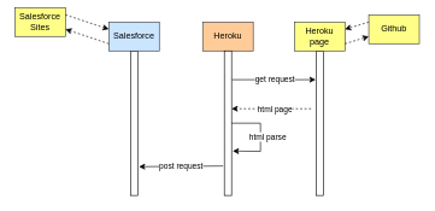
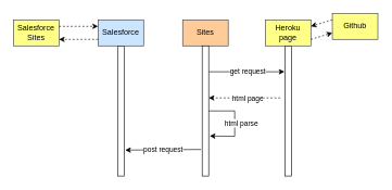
  <mxCell id="0" />
  <mxCell id="1" parent="0" />
- <mxCell id="2" value="Heroku" style="rounded=0;whiteSpace=wrap;html=1;fillColor=#ffcc99;strokeColor=#36393d;" parent="1" vertex="1"><mxGeometry x="280" y="30" width="70" height="40" as="geometry" /></mxCell>
+ <mxCell id="2" value="Sites" style="rounded=0;whiteSpace=wrap;html=1;fillColor=#ffcc99;strokeColor=#36393d;" parent="1" vertex="1"><mxGeometry x="280" y="30" width="70" height="40" as="geometry" /></mxCell>
  <mxCell id="3" value="" style="endArrow=classic;html=1;rounded=0;entryX=1;entryY=0.4;entryDx=0;entryDy=0;dashed=1;entryPerimeter=0;" parent="1" target="7" edge="1"><mxGeometry width="50" height="50" relative="1" as="geometry"><mxPoint x="430" y="150" as="sourcePoint" /><mxPoint x="410" y="30" as="targetPoint" /></mxGeometry></mxCell>
  <mxCell id="4" value="html page" style="edgeLabel;html=1;align=center;verticalAlign=middle;resizable=0;points=[];" parent="3" vertex="1" connectable="0"><mxGeometry x="-0.23" y="-2" relative="1" as="geometry"><mxPoint x="-9" y="2" as="offset" /></mxGeometry></mxCell>
  <mxCell id="5" value="get request" style="endArrow=classic;html=1;rounded=0;exitX=1.024;exitY=0.199;exitDx=0;exitDy=0;entryX=-0.057;entryY=0.199;entryDx=0;entryDy=0;exitPerimeter=0;entryPerimeter=0;" parent="1" source="7" target="8" edge="1"><mxGeometry x="0.029" width="50" height="50" relative="1" as="geometry"><mxPoint x="400" y="80" as="sourcePoint" /><mxPoint x="450" y="30" as="targetPoint" /><mxPoint as="offset" /></mxGeometry></mxCell>
  <mxCell id="6" value="" style="rounded=0;whiteSpace=wrap;html=1;" parent="1" vertex="1"><mxGeometry x="180" y="70" width="10" height="200" as="geometry" /></mxCell>
  <mxCell id="7" value="" style="rounded=0;whiteSpace=wrap;html=1;" parent="1" vertex="1"><mxGeometry x="310" y="70" width="10" height="200" as="geometry" /></mxCell>
  <mxCell id="8" value="" style="rounded=0;whiteSpace=wrap;html=1;" parent="1" vertex="1"><mxGeometry x="437" y="70" width="10" height="200" as="geometry" /></mxCell>
  <mxCell id="9" value="Heroku page" style="rounded=0;whiteSpace=wrap;html=1;fillColor=#ffff88;strokeColor=#36393d;" parent="1" vertex="1"><mxGeometry x="407" y="30" width="70" height="40" as="geometry" /></mxCell>
  <mxCell id="10" value="post&amp;nbsp;request" style="endArrow=none;html=1;rounded=0;exitX=1.174;exitY=0.801;exitDx=0;exitDy=0;entryX=-0.174;entryY=0.796;entryDx=0;entryDy=0;startArrow=classic;startFill=1;endFill=0;entryPerimeter=0;exitPerimeter=0;" parent="1" source="6" target="7" edge="1"><mxGeometry width="50" height="50" relative="1" as="geometry"><mxPoint x="220" y="240" as="sourcePoint" /><mxPoint x="337" y="240" as="targetPoint" /><mxPoint as="offset" /></mxGeometry></mxCell>
  <mxCell id="11" value="html parse" style="endArrow=classic;html=1;rounded=0;exitX=1;exitY=0.5;exitDx=0;exitDy=0;entryX=1.159;entryY=0.693;entryDx=0;entryDy=0;entryPerimeter=0;" parent="1" source="7" target="7" edge="1"><mxGeometry y="10" width="50" height="50" relative="1" as="geometry"><mxPoint x="320" y="180" as="sourcePoint" /><mxPoint x="350" y="210" as="targetPoint" /><mxPoint as="offset" /><Array as="points"><mxPoint x="360" y="170" /><mxPoint x="360" y="190" /><mxPoint x="360" y="209" /></Array></mxGeometry></mxCell>
  <mxCell id="12" value="Github" style="rounded=0;whiteSpace=wrap;html=1;fillColor=#ffff88;strokeColor=#36393d;" parent="1" vertex="1"><mxGeometry x="510" y="20" width="70" height="40" as="geometry" /></mxCell>
  <mxCell id="13" value="Salesforce" style="rounded=0;whiteSpace=wrap;html=1;fillColor=#cce5ff;strokeColor=#36393d;" parent="1" vertex="1"><mxGeometry x="150" y="30" width="70" height="40" as="geometry" /></mxCell>
- <mxCell id="14" value="Salesforce&lt;br&gt;Sites" style="rounded=0;whiteSpace=wrap;html=1;fillColor=#ffff88;strokeColor=#36393d;" parent="1" vertex="1"><mxGeometry x="20" y="10" width="70" height="40" as="geometry" /></mxCell>
+ <mxCell id="14" value="Salesforce&lt;br&gt;Sites" style="rounded=0;whiteSpace=wrap;html=1;fillColor=#ffff88;strokeColor=#36393d;" parent="1" vertex="1"><mxGeometry x="20" y="30" width="70" height="40" as="geometry" /></mxCell>
  <mxCell id="15" value="" style="endArrow=classic;html=1;rounded=0;dashed=1;exitX=0;exitY=0.75;exitDx=0;exitDy=0;entryX=1;entryY=0.75;entryDx=0;entryDy=0;" parent="1" source="13" target="14" edge="1"><mxGeometry width="50" height="50" relative="1" as="geometry"><mxPoint x="280" y="90" as="sourcePoint" /><mxPoint x="330" y="40" as="targetPoint" /></mxGeometry></mxCell>
  <mxCell id="16" value="" style="endArrow=classic;html=1;rounded=0;dashed=1;exitX=1;exitY=0.25;exitDx=0;exitDy=0;entryX=0;entryY=0.25;entryDx=0;entryDy=0;" parent="1" source="14" target="13" edge="1"><mxGeometry width="50" height="50" relative="1" as="geometry"><mxPoint x="280" y="90" as="sourcePoint" /><mxPoint x="330" y="40" as="targetPoint" /></mxGeometry></mxCell>
  <mxCell id="17" value="" style="endArrow=classic;html=1;rounded=0;dashed=1;exitX=1;exitY=0.75;exitDx=0;exitDy=0;entryX=0;entryY=0.75;entryDx=0;entryDy=0;" parent="1" edge="1" target="12" source="9"><mxGeometry width="50" height="50" relative="1" as="geometry"><mxPoint x="459.16" y="30" as="sourcePoint" /><mxPoint x="459.16" y="-10" as="targetPoint" /></mxGeometry></mxCell>
  <mxCell id="18" value="" style="endArrow=classic;html=1;rounded=0;dashed=1;exitX=0;exitY=0.25;exitDx=0;exitDy=0;entryX=1;entryY=0.25;entryDx=0;entryDy=0;" parent="1" edge="1" target="9" source="12"><mxGeometry width="50" height="50" relative="1" as="geometry"><mxPoint x="424.16" y="-10" as="sourcePoint" /><mxPoint x="424.16" y="30" as="targetPoint" /></mxGeometry></mxCell>
